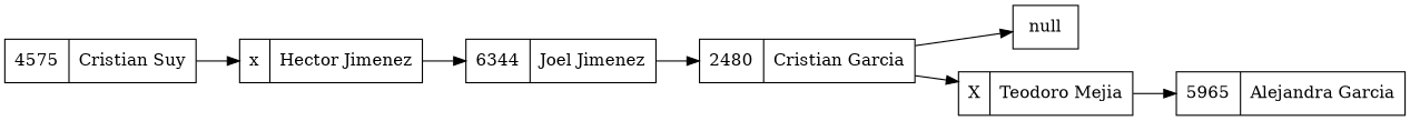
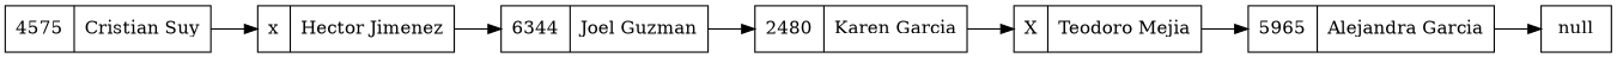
  digraph {
    rankdir=LR
    node [shape=record]
    n1 [label=null]
    n2 [label="{4575|Cristian Suy }"]
    n3 [label="{x|Hector Jimenez }"]
-   n4 [label="{6344|Joel Jimenez }"]
-   n5 [label="{2480|Cristian Garcia }"]
+   n4 [label="{6344|Joel Guzman }"]
+   n5 [label="{2480|Karen Garcia }"]
    n6 [label="{X|Teodoro Mejia }"]
    n7 [label="{5965|Alejandra Garcia }"]
    n2 -> n3
    n3 -> n4
    n4 -> n5
    n5 -> n6
    n6 -> n7
-   n5 -> n1
+   n7 -> n1
  }
